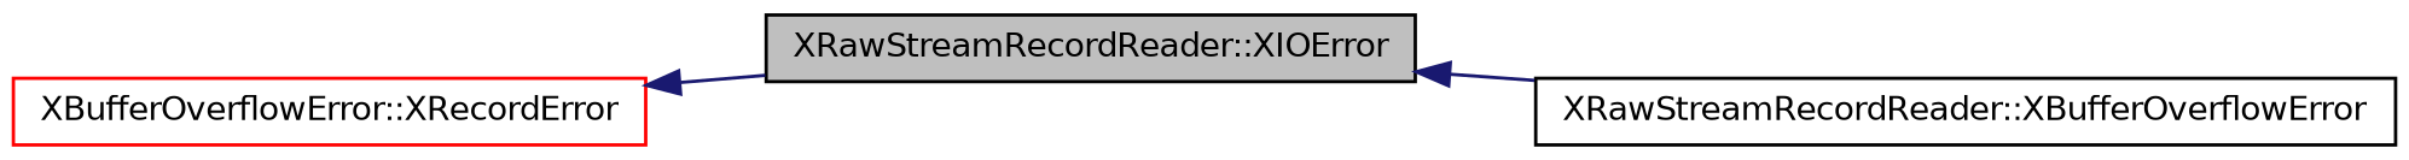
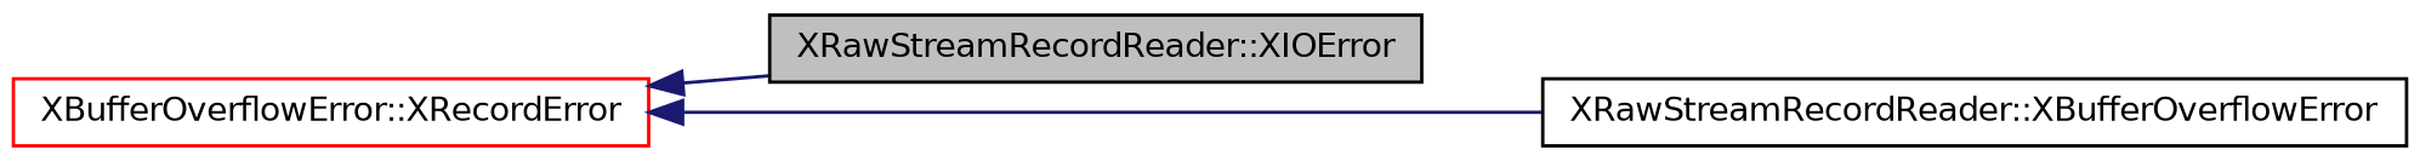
  digraph {
    fontname="DejaVu Sans"
    rankdir=LR
    node [color=black fillcolor=white fontname="DejaVu Sans" fontsize=10 shape=record style=filled]
    edge [color=midnightblue dir=back fontname="DejaVu Sans" fontsize=10 labelfontname="FreeSans.ttf" labelfontsize=10 style=solid]
    n1 [fillcolor=grey75 fontcolor=black height=0.2 label="XRawStreamRecordReader::XIOError" width=0.4]
    n2 [height=0.2 label="XRawStreamRecordReader::XBufferOverflowError" width=0.4]
    n3 [color=red height=0.2 label="XBufferOverflowError::XRecordError" width=0.4]
-   n1 -> n2
+   n3 -> n2
    n3 -> n1
  }
